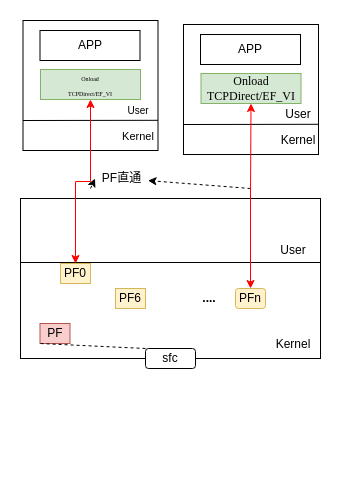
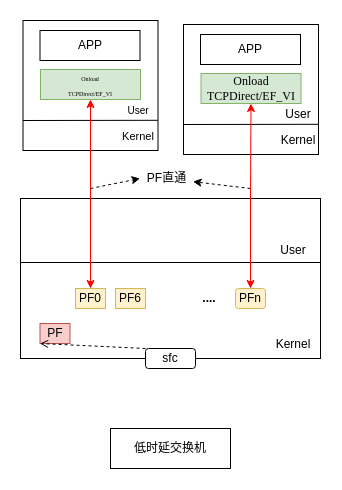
  <mxCell id="0" />
  <mxCell id="1" parent="0" />
  <mxCell id="2" value="" style="rounded=0;whiteSpace=wrap;html=1;" parent="1" vertex="1"><mxGeometry x="20" y="198" width="300" height="160" as="geometry" /></mxCell>
  <mxCell id="3" value="sfc" style="rounded=1;whiteSpace=wrap;html=1;" parent="1" vertex="1"><mxGeometry x="145" y="348" width="50" height="20" as="geometry" /></mxCell>
  <mxCell id="4" value="PF" style="rounded=0;whiteSpace=wrap;html=1;fillColor=#f8cecc;strokeColor=#b85450;" parent="1" vertex="1"><mxGeometry x="39.5" y="323" width="30" height="20" as="geometry" /></mxCell>
  <mxCell id="5" value="PF6" style="rounded=0;whiteSpace=wrap;html=1;fillColor=#fff2cc;strokeColor=#d6b656;" parent="1" vertex="1"><mxGeometry x="115" y="288" width="30" height="20" as="geometry" /></mxCell>
  <mxCell id="6" value="PFn" style="whiteSpace=wrap;html=1;fillColor=#fff2cc;strokeColor=#d6b656;rounded=1;" parent="1" vertex="1"><mxGeometry x="235" y="288" width="30" height="20" as="geometry" /></mxCell>
- <mxCell id="7" value="" style="endArrow=none;dashed=1;html=1;entryX=0;entryY=1;entryDx=0;entryDy=0;exitX=0;exitY=0;exitDx=0;exitDy=0;" parent="1" source="3" target="4" edge="1"><mxGeometry width="50" height="50" relative="1" as="geometry"><mxPoint x="40" y="378" as="sourcePoint" /><mxPoint x="90" y="328" as="targetPoint" /></mxGeometry></mxCell>
+ <mxCell id="7" value="" style="endArrow=open;dashed=1;html=1;entryX=0;entryY=1;entryDx=0;entryDy=0;exitX=0;exitY=0;exitDx=0;exitDy=0;" parent="1" source="3" target="4" edge="1"><mxGeometry width="50" height="50" relative="1" as="geometry"><mxPoint x="40" y="378" as="sourcePoint" /><mxPoint x="90" y="328" as="targetPoint" /></mxGeometry></mxCell>
  <mxCell id="8" value="" style="endArrow=none;html=1;entryX=1;entryY=0.5;entryDx=0;entryDy=0;" parent="1" edge="1"><mxGeometry width="50" height="50" relative="1" as="geometry"><mxPoint x="20" y="262" as="sourcePoint" /><mxPoint x="320" y="262" as="targetPoint" /></mxGeometry></mxCell>
  <mxCell id="9" value="Kernel" style="text;html=1;strokeColor=none;fillColor=none;align=center;verticalAlign=middle;whiteSpace=wrap;rounded=0;" parent="1" vertex="1"><mxGeometry x="273" y="334" width="40" height="20" as="geometry" /></mxCell>
  <mxCell id="10" value="User" style="text;html=1;strokeColor=none;fillColor=none;align=center;verticalAlign=middle;whiteSpace=wrap;rounded=0;" parent="1" vertex="1"><mxGeometry x="273" y="240" width="40" height="20" as="geometry" /></mxCell>
  <mxCell id="11" value="" style="rounded=0;whiteSpace=wrap;html=1;" parent="1" vertex="1"><mxGeometry x="183" y="24" width="135" height="130" as="geometry" /></mxCell>
  <mxCell id="12" value="" style="endArrow=none;html=1;entryX=1;entryY=0.68;entryDx=0;entryDy=0;exitX=0;exitY=0.5;exitDx=0;exitDy=0;entryPerimeter=0;" parent="1" edge="1"><mxGeometry width="50" height="50" relative="1" as="geometry"><mxPoint x="183" y="124" as="sourcePoint" /><mxPoint x="318" y="123.8" as="targetPoint" /></mxGeometry></mxCell>
  <mxCell id="13" value="Kernel" style="text;html=1;strokeColor=none;fillColor=none;align=center;verticalAlign=middle;whiteSpace=wrap;rounded=0;" parent="1" vertex="1"><mxGeometry x="278" y="130" width="40" height="20" as="geometry" /></mxCell>
  <mxCell id="14" value="User" style="text;html=1;strokeColor=none;fillColor=none;align=center;verticalAlign=middle;whiteSpace=wrap;rounded=0;" parent="1" vertex="1"><mxGeometry x="278" y="104" width="40" height="20" as="geometry" /></mxCell>
+ <mxCell id="15" value="低时延交换机" style="rounded=0;whiteSpace=wrap;html=1;" parent="1" vertex="1"><mxGeometry x="110" y="428" width="120" height="40" as="geometry" /></mxCell>
  <mxCell id="16" value="" style="endArrow=classic;html=1;dashed=1;" parent="1" target="17" edge="1"><mxGeometry width="50" height="50" relative="1" as="geometry"><mxPoint x="250" y="188" as="sourcePoint" /><mxPoint x="320" y="168" as="targetPoint" /></mxGeometry></mxCell>
- <mxCell id="17" value="PF直通" style="text;html=1;strokeColor=none;fillColor=none;align=center;verticalAlign=middle;whiteSpace=wrap;rounded=0;" parent="1" vertex="1"><mxGeometry x="94.5" y="168" width="53" height="20" as="geometry" /></mxCell>
+ <mxCell id="17" value="PF直通" style="text;html=1;strokeColor=none;fillColor=none;align=center;verticalAlign=middle;whiteSpace=wrap;rounded=0;" parent="1" vertex="1"><mxGeometry x="139.5" y="168" width="53" height="20" as="geometry" /></mxCell>
  <mxCell id="18" value="&lt;b&gt;....&lt;/b&gt;" style="text;html=1;strokeColor=none;fillColor=none;align=center;verticalAlign=middle;whiteSpace=wrap;rounded=0;" parent="1" vertex="1"><mxGeometry x="189" y="288" width="40" height="20" as="geometry" /></mxCell>
  <mxCell id="19" value="&lt;font face=&quot;Times New Roman&quot;&gt;Onload&lt;br&gt;TCPDirect/EF_VI&lt;/font&gt;" style="rounded=0;whiteSpace=wrap;html=1;fillColor=#d5e8d4;strokeColor=#82b366;" parent="1" vertex="1"><mxGeometry x="200.5" y="73" width="100" height="30" as="geometry" /></mxCell>
  <mxCell id="20" value="APP" style="rounded=0;whiteSpace=wrap;html=1;" parent="1" vertex="1"><mxGeometry x="200" y="34" width="100" height="30" as="geometry" /></mxCell>
  <mxCell id="21" style="edgeStyle=orthogonalEdgeStyle;rounded=0;orthogonalLoop=1;jettySize=auto;html=1;exitX=0.5;exitY=0;exitDx=0;exitDy=0;entryX=0.5;entryY=1;entryDx=0;entryDy=0;strokeColor=#FF0000;strokeWidth=1;startArrow=classic;startFill=1;" parent="1" source="6" target="19" edge="1"><mxGeometry relative="1" as="geometry" /></mxCell>
  <mxCell id="22" value="" style="rounded=0;whiteSpace=wrap;html=1;" parent="1" vertex="1"><mxGeometry x="22.5" y="20" width="135" height="130" as="geometry" /></mxCell>
  <mxCell id="23" value="" style="endArrow=none;html=1;entryX=1;entryY=0.68;entryDx=0;entryDy=0;exitX=0;exitY=0.5;exitDx=0;exitDy=0;entryPerimeter=0;" parent="1" edge="1"><mxGeometry width="50" height="50" relative="1" as="geometry"><mxPoint x="22.5" y="120" as="sourcePoint" /><mxPoint x="157.5" y="119.8" as="targetPoint" /></mxGeometry></mxCell>
  <mxCell id="24" value="&lt;font style=&quot;font-size: 11px&quot;&gt;Kernel&lt;/font&gt;" style="text;html=1;strokeColor=none;fillColor=none;align=center;verticalAlign=middle;whiteSpace=wrap;rounded=0;" parent="1" vertex="1"><mxGeometry x="117.5" y="126" width="40" height="20" as="geometry" /></mxCell>
  <mxCell id="25" value="&lt;font style=&quot;font-size: 10px&quot;&gt;User&lt;/font&gt;" style="text;html=1;strokeColor=none;fillColor=none;align=center;verticalAlign=middle;whiteSpace=wrap;rounded=0;" parent="1" vertex="1"><mxGeometry x="117.5" y="100" width="40" height="20" as="geometry" /></mxCell>
  <mxCell id="26" style="edgeStyle=orthogonalEdgeStyle;rounded=0;orthogonalLoop=1;jettySize=auto;html=1;exitX=0.5;exitY=1;exitDx=0;exitDy=0;entryX=0.5;entryY=0;entryDx=0;entryDy=0;startArrow=classic;startFill=1;strokeColor=#FF0000;strokeWidth=1;" parent="1" source="27" target="29" edge="1"><mxGeometry relative="1" as="geometry" /></mxCell>
  <mxCell id="27" value="&lt;font style=&quot;font-size: 6px&quot; face=&quot;Times New Roman&quot;&gt;Onload&lt;br style=&quot;font-size: 6px&quot;&gt;TCPDirect/EF_VI&lt;/font&gt;" style="rounded=0;whiteSpace=wrap;html=1;fillColor=#d5e8d4;strokeColor=#82b366;" parent="1" vertex="1"><mxGeometry x="40" y="69" width="100" height="30" as="geometry" /></mxCell>
  <mxCell id="28" value="APP" style="rounded=0;whiteSpace=wrap;html=1;" parent="1" vertex="1"><mxGeometry x="39.5" y="30" width="100" height="30" as="geometry" /></mxCell>
- <mxCell id="29" value="PF0" style="rounded=0;whiteSpace=wrap;html=1;fillColor=#fff2cc;strokeColor=#d6b656;" parent="1" vertex="1"><mxGeometry x="60" y="263" width="30" height="20" as="geometry" /></mxCell>
+ <mxCell id="29" value="PF0" style="rounded=0;whiteSpace=wrap;html=1;fillColor=#fff2cc;strokeColor=#d6b656;" parent="1" vertex="1"><mxGeometry x="75" y="288" width="30" height="20" as="geometry" /></mxCell>
  <mxCell id="30" value="" style="endArrow=classic;html=1;dashed=1;entryX=0;entryY=0.5;entryDx=0;entryDy=0;" parent="1" target="17" edge="1"><mxGeometry width="50" height="50" relative="1" as="geometry"><mxPoint x="90" y="188" as="sourcePoint" /><mxPoint x="300" y="168" as="targetPoint" /></mxGeometry></mxCell>
